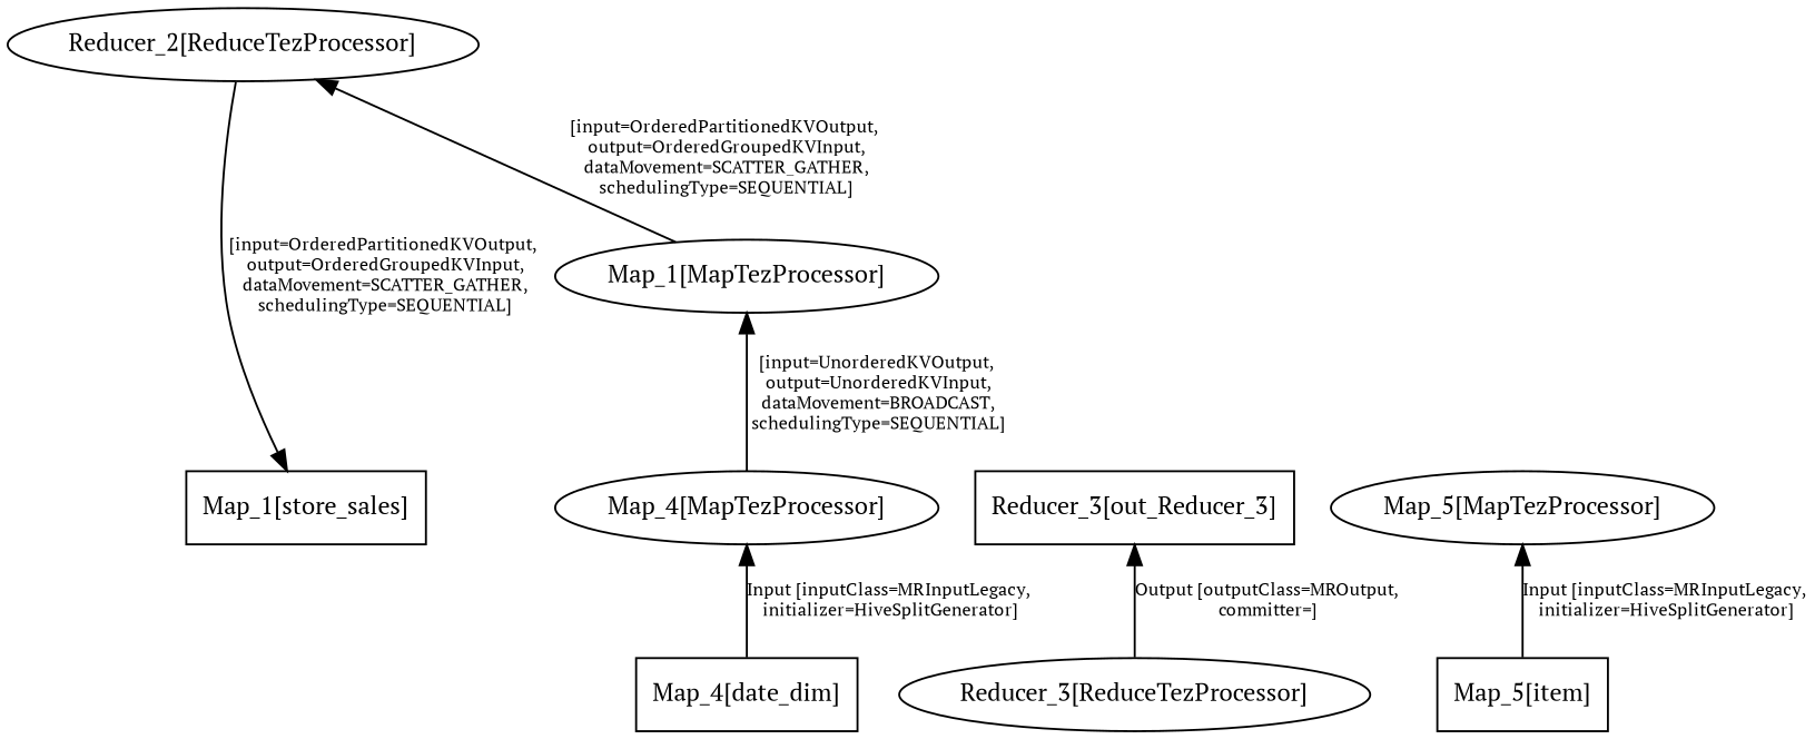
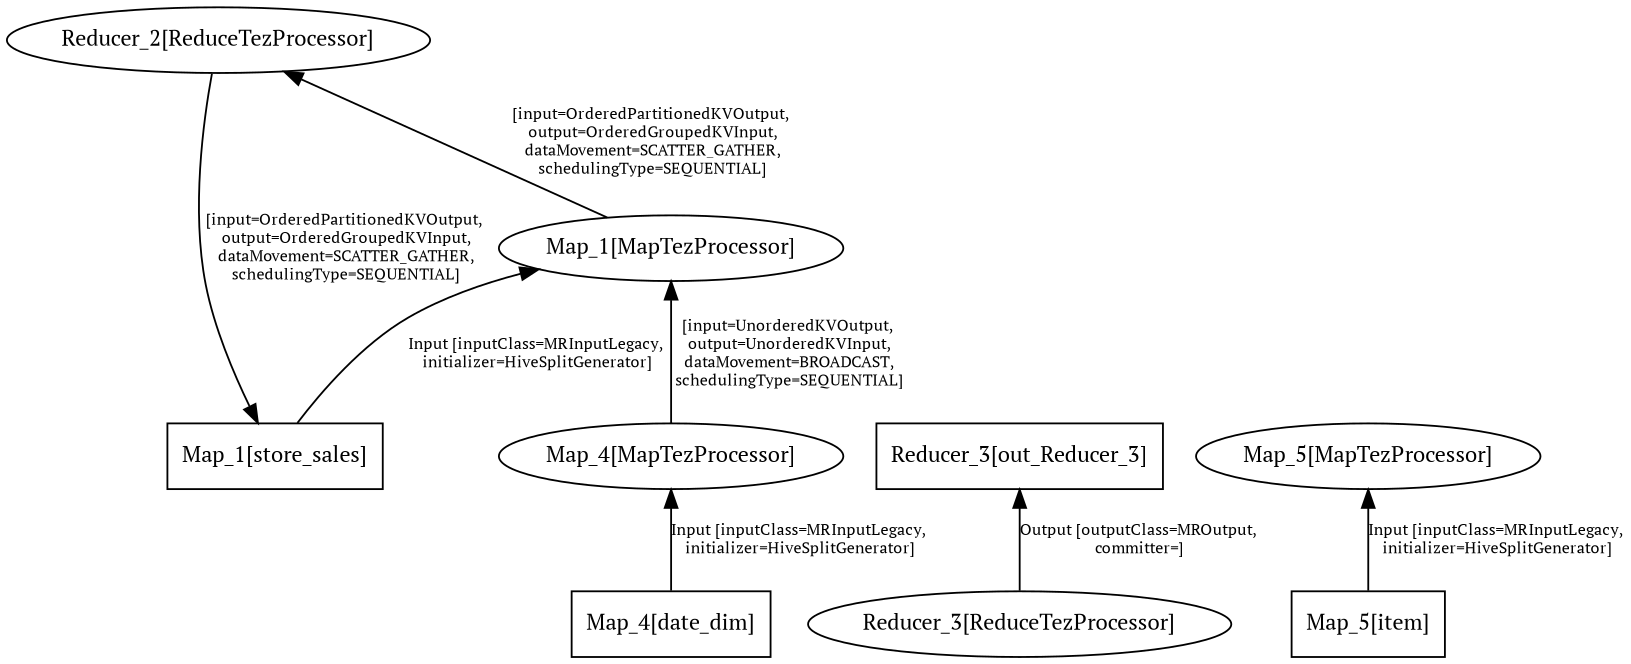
  digraph {
    fontname="PT Serif"
    rankdir=BT
    node [color=black fontname="PT Serif" fontsize=12]
    edge [fontcolor=black fontname="PT Serif" fontsize=9]
    n1 [label="Map_1[store_sales]" shape=box]
    n2 [label="Map_1[MapTezProcessor]"]
    n3 [label="Reducer_2[ReduceTezProcessor]"]
    n4 [label="Reducer_3[ReduceTezProcessor]"]
    n5 [label="Reducer_3[out_Reducer_3]" shape=box]
    n6 [label="Map_4[date_dim]" shape=box]
    n7 [label="Map_4[MapTezProcessor]"]
    n8 [label="Map_5[MapTezProcessor]"]
    n9 [label="Map_5[item]" shape=box]
+   n1 -> n2 [label="Input [inputClass=MRInputLegacy,\n initializer=HiveSplitGenerator]"]
    n2 -> n3 [label="[input=OrderedPartitionedKVOutput,\n output=OrderedGroupedKVInput,\n dataMovement=SCATTER_GATHER,\n schedulingType=SEQUENTIAL]"]
    n3 -> n1 [label="[input=OrderedPartitionedKVOutput,\n output=OrderedGroupedKVInput,\n dataMovement=SCATTER_GATHER,\n schedulingType=SEQUENTIAL]"]
    n4 -> n5 [label="Output [outputClass=MROutput,\n committer=]"]
    n6 -> n7 [label="Input [inputClass=MRInputLegacy,\n initializer=HiveSplitGenerator]"]
    n7 -> n2 [label="[input=UnorderedKVOutput,\n output=UnorderedKVInput,\n dataMovement=BROADCAST,\n schedulingType=SEQUENTIAL]"]
    n9 -> n8 [label="Input [inputClass=MRInputLegacy,\n initializer=HiveSplitGenerator]"]
  }
